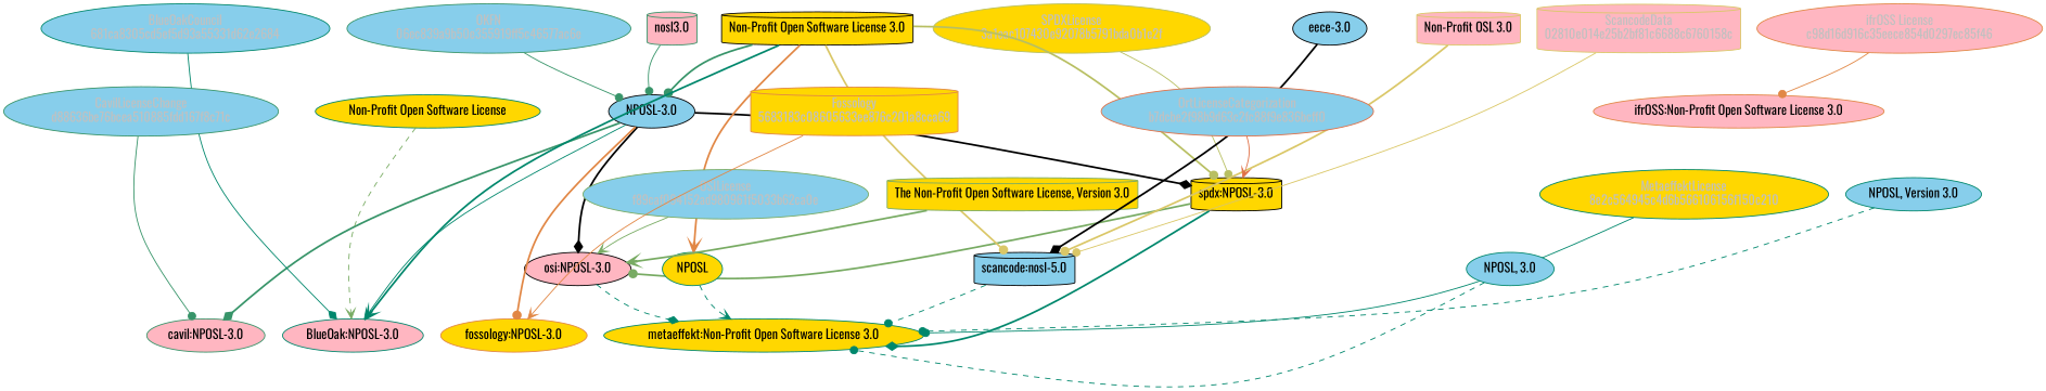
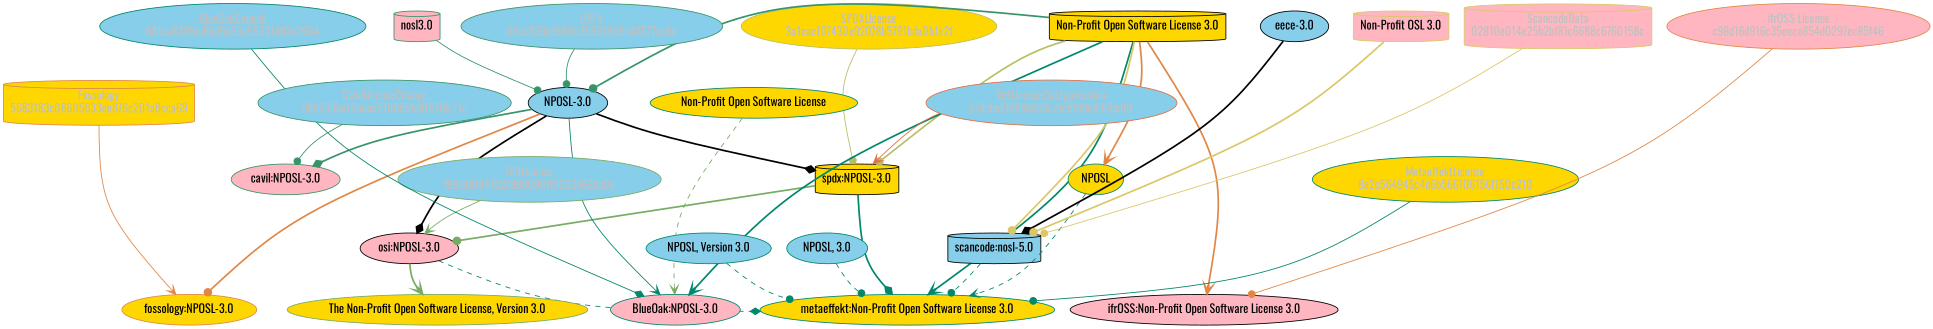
  strict digraph {
    fontname=Oswald
    splines=curved
    node [color="#00876c" fillcolor=gold fontname=Oswald shape=ellipse style=filled]
    edge [arrowhead=dot color="#00876c" fontname=Oswald weight=0.5 style=bold]
    n1 [color="#b8bf62" fontcolor=gray label="SPDXLicense\n3a1eac107430e92078b5791bda0b1e2f"]
    n2 [label="spdx:NPOSL-3.0" shape=cylinder color=""]
    n3 [fillcolor=lightpink label="osi:NPOSL-3.0" color=""]
    n4 [label="metaeffekt:Non-Profit Open Software License 3.0"]
    n5 [fillcolor=skyblue label="NPOSL-3.0" color=""]
    n6 [fillcolor=lightpink label="BlueOak:NPOSL-3.0"]
    n7 [color="#e18745" label="fossology:NPOSL-3.0"]
    n8 [color="#379469" fillcolor=lightpink label="cavil:NPOSL-3.0"]
    n9 [label="Non-Profit Open Software License 3.0" shape=cylinder color=""]
    n10 [fillcolor=skyblue label="scancode:nosl-5.0" shape=cylinder color=""]
-   n11 [color="#e18745" fillcolor=lightpink label="ifrOSS:Non-Profit Open Software License 3.0"]
+   n11 [color=black fillcolor=lightpink label="ifrOSS:Non-Profit Open Software License 3.0"]
    n12 [label=NPOSL]
    n13 [color="#78ab63" fillcolor=skyblue fontcolor=gray label="OSILicense\nf89caf094152ad980961f5033b62ca0e"]
-   n14 [color="#78ab63" label="The Non-Profit Open Software License, Version 3.0" shape=cylinder]
+   n14 [color="#78ab63" label="The Non-Profit Open Software License, Version 3.0"]
    n15 [fillcolor=skyblue fontcolor=gray label="BlueOakCouncil\n681ca8305cd5ef5d93a55331d62e2684"]
    n16 [label="Non-Profit Open Software License"]
    n17 [color="#dac767" fillcolor=lightpink fontcolor=gray label="ScancodeData\n02810e014e25b2bf81c6688c6760158c" shape=cylinder]
    n18 [fillcolor=skyblue label="eece-3.0" color=""]
    n19 [color="#dac767" fillcolor=lightpink label="Non-Profit OSL 3.0" shape=cylinder]
    n20 [color="#e18745" fontcolor=gray label="Fossology\n5683183c08605633ee876c201a8cca69" shape=cylinder]
    n21 [color="#379469" fillcolor=skyblue fontcolor=gray label="OKFN\n06ec839a9b50e355919ff5c46577ac6e"]
    n22 [color="#379469" fillcolor=lightpink label="nosl3.0" shape=cylinder]
    n23 [color="#e06f45" fillcolor=skyblue fontcolor=gray label="OrtLicenseCategorization\nb7dcbe2f98b9d63c2fc88f9e836bcff0"]
    n24 [color="#379469" fillcolor=skyblue fontcolor=gray label="CavilLicenseChange\nd88636be76bcea510885fdd167f8c71c"]
    n25 [fontcolor=gray label="MetaeffektLicense\n8e2c564945c4d6b566106156f150c210"]
    n26 [fillcolor=skyblue label="NPOSL, Version 3.0"]
    n27 [fillcolor=skyblue label="NPOSL, 3.0"]
    n28 [color="#e18745" fillcolor=lightpink fontcolor=gray label="ifrOSS License\nc98d16d916c35eece854d0297ec85f46"]
    n1 -> n2 [color="#b8bf62" style=""]
    n2 -> n3 [color="#78ab63" weight=0.7]
    n2 -> n4 [arrowhead=diamond weight=0.7]
    n3 -> n4 [arrowhead=diamond style=dashed]
    n5 -> n2 [arrowhead=diamond weight=0.7 color=""]
    n5 -> n3 [arrowhead=diamond weight=0.7 color=""]
    n5 -> n6 [arrowhead=vee style=solid weight=0.7]
    n5 -> n7 [color="#e18745" weight=0.7]
    n5 -> n8 [arrowhead=diamond color="#379469" weight=0.7]
    n9 -> n2 [color="#b8bf62" weight=0.7]
+   n9 -> n4 [arrowhead=vee weight=0.7]
    n9 -> n5 [color="#379469" weight=0.7]
    n9 -> n6 [arrowhead=vee weight=0.7]
    n9 -> n10 [color="#dac767" weight=0.7]
+   n9 -> n11 [arrowhead=vee color="#e18745" weight=0.7]
    n9 -> n12 [arrowhead=vee color="#e18745" weight=0.7]
    n10 -> n4 [style=dashed]
    n12 -> n4 [arrowhead=vee style=dashed]
    n13 -> n3 [arrowhead=vee color="#78ab63" style=""]
-   n14 -> n3 [arrowhead=vee color="#78ab63" weight=0.7]
+   n3 -> n14 [arrowhead=vee color="#78ab63" weight=0.7]
    n15 -> n6 [arrowhead=diamond style=""]
    n16 -> n6 [arrowhead=vee color="#78ab63" style=dashed]
    n17 -> n10 [color="#dac767" style=""]
    n18 -> n10 [arrowhead=diamond weight=0.7 color=""]
    n19 -> n10 [color="#dac767" weight=0.7]
    n20 -> n7 [arrowhead=vee color="#e18745" style=""]
    n21 -> n5 [color="#379469" style=""]
    n22 -> n5 [color="#379469" style=solid]
    n23 -> n2 [arrowhead=vee color="#e06f45" style=""]
    n24 -> n8 [color="#379469" style=""]
    n25 -> n4 [style=""]
    n26 -> n4 [style=dashed]
    n27 -> n4 [style=dashed]
    n28 -> n11 [color="#e18745" style=""]
  }
